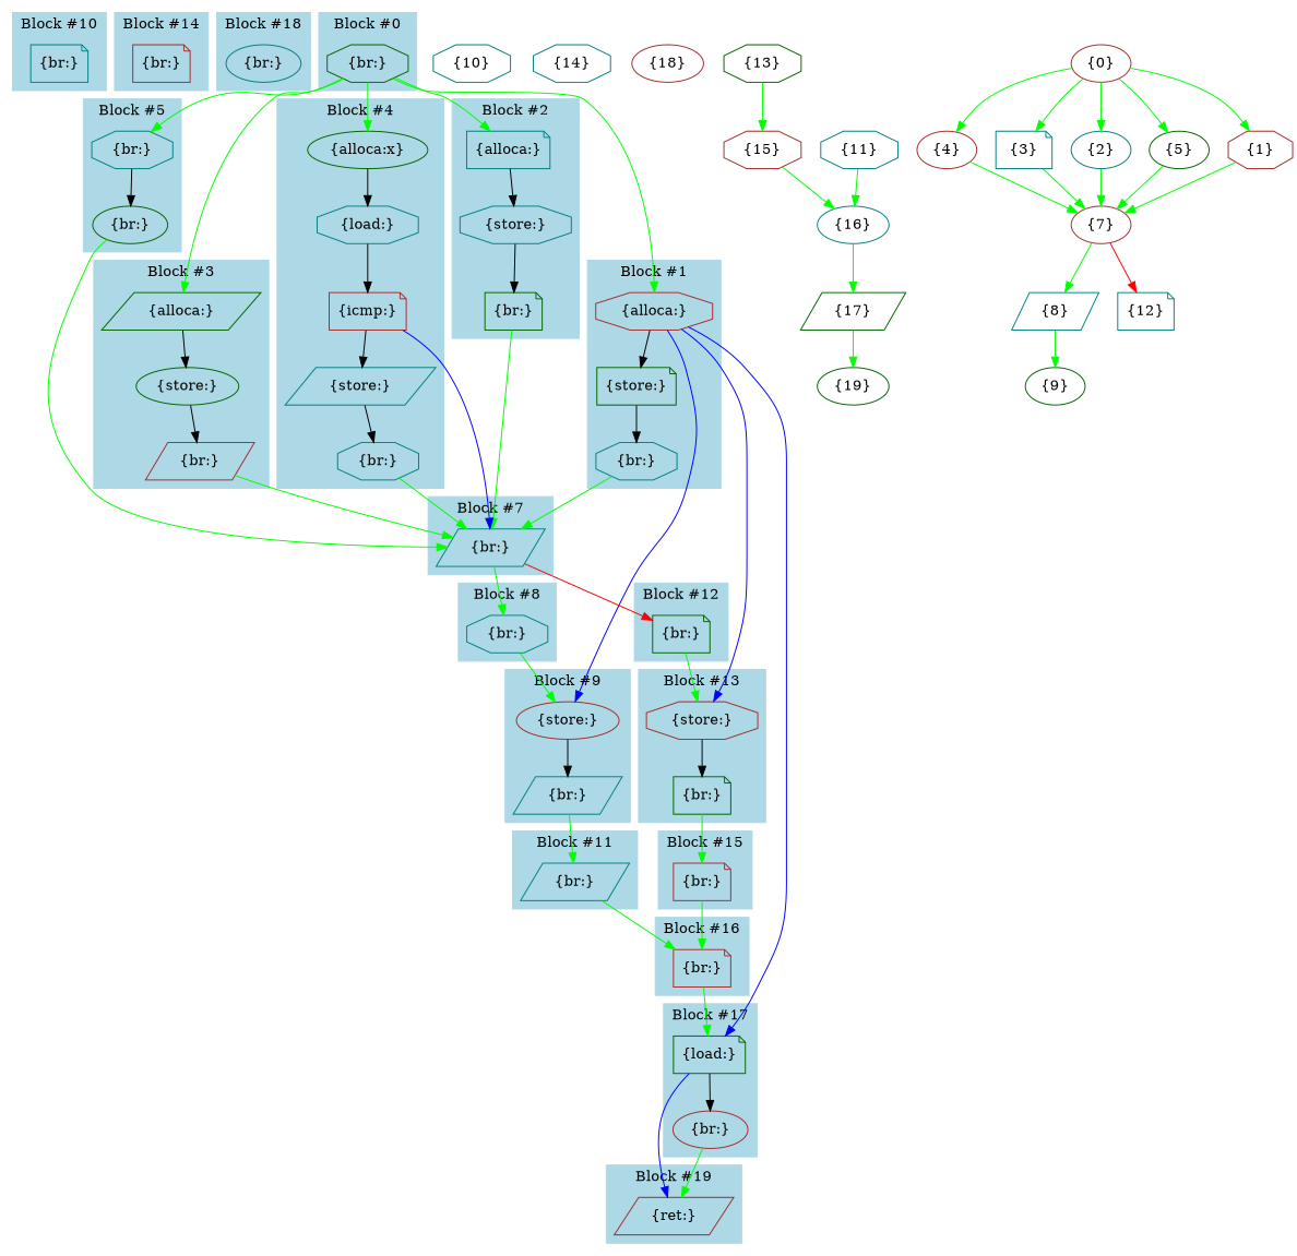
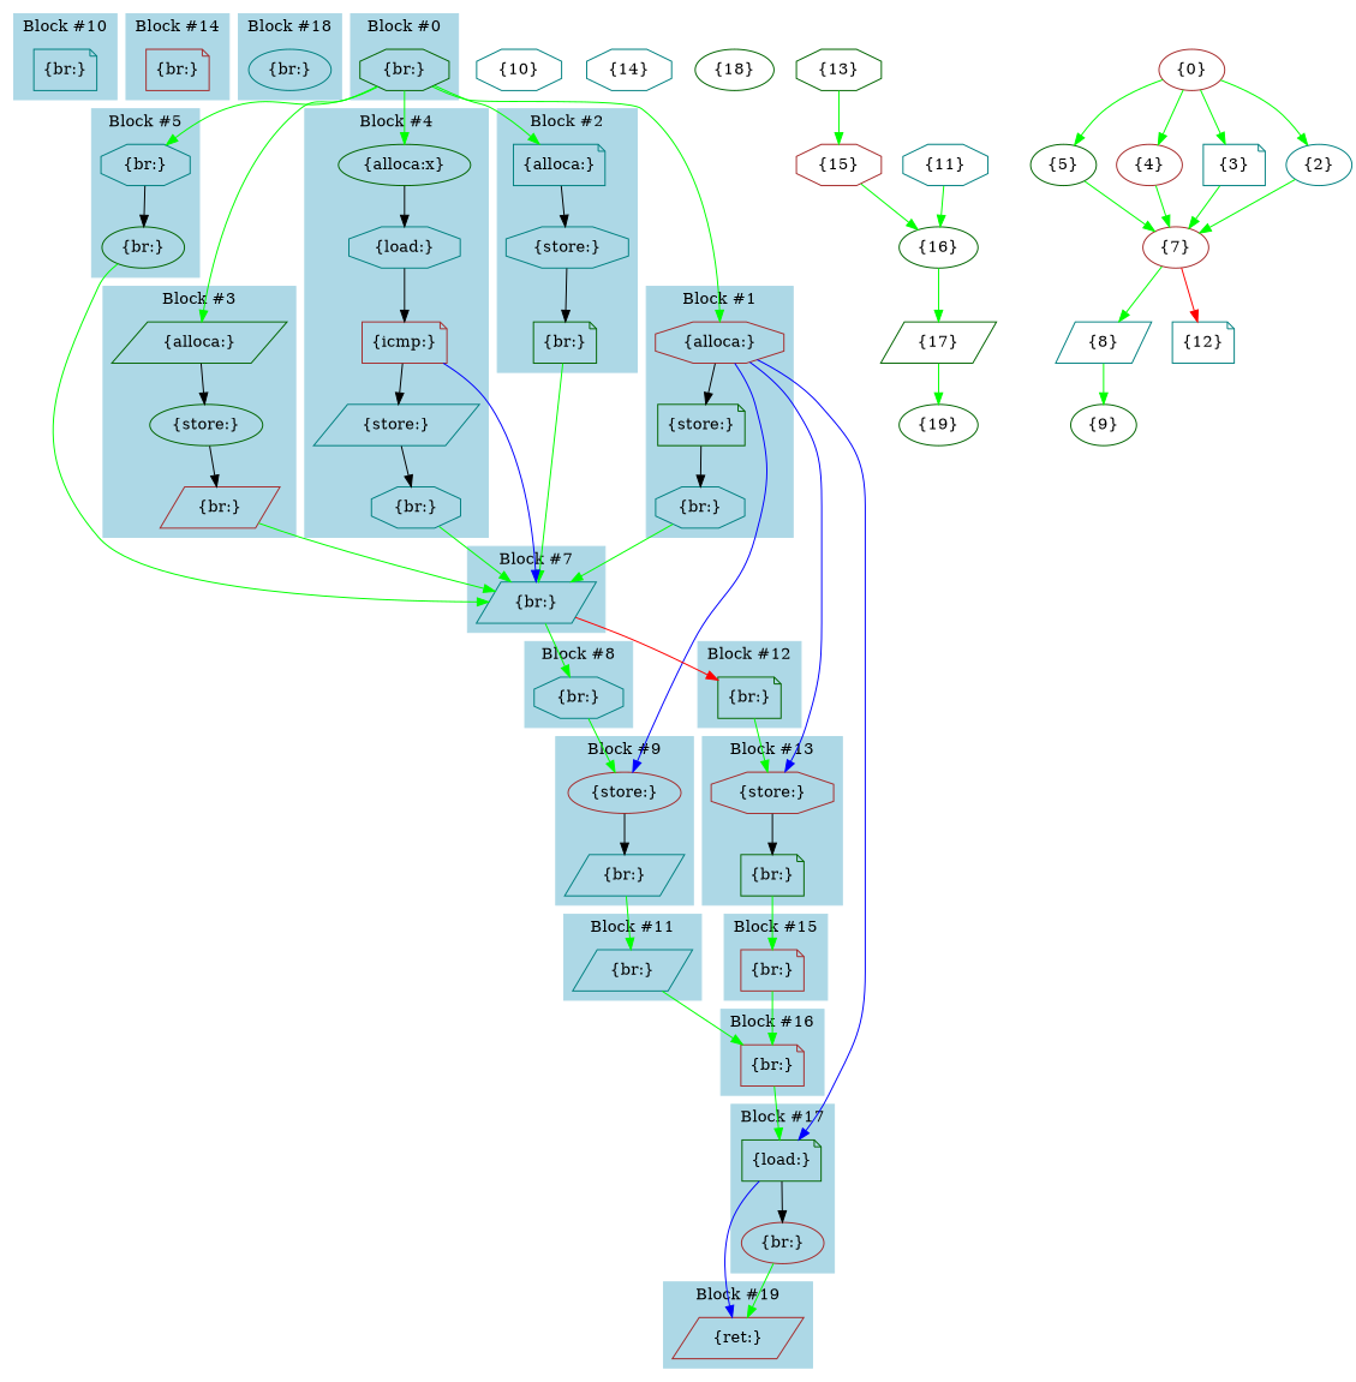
  digraph {
    compound=true
    node [color=teal shape=ellipse]
    edge [color=green]
    n1 [label="{br:}" shape=note]
    n2 [color=brown label="{br:}" shape=note]
    n3 [label="{br:}"]
    n4 [color=brown label="{ret:}" shape=parallelogram]
    n5 [color=brown label="{br:}" shape=note]
    n6 [color=darkgreen label="{load:}" shape=note]
    n7 [color=brown label="{br:}"]
    n8 [color=brown label="{br:}" shape=note]
    n9 [color=brown label="{store:}"]
    n10 [label="{br:}" shape=parallelogram]
    n11 [color=darkgreen label="{alloca:}" shape=parallelogram]
    n12 [color=darkgreen label="{store:}"]
    n13 [color=brown label="{br:}" shape=parallelogram]
    n14 [label="{alloca:}" shape=note]
    n15 [label="{store:}" shape=octagon]
    n16 [color=darkgreen label="{br:}" shape=note]
    n17 [label="{br:}" shape=octagon]
    n18 [color=darkgreen label="{br:}"]
    n19 [color=brown label="{alloca:}" shape=octagon]
    n20 [color=darkgreen label="{store:}" shape=note]
    n21 [label="{br:}" shape=octagon]
    n22 [color=darkgreen label="{br:}" shape=octagon]
    n23 [color=brown label="{store:}" shape=octagon]
    n24 [color=darkgreen label="{br:}" shape=note]
    n25 [label="{br:}" shape=octagon]
    n26 [color=darkgreen label="{alloca:x}"]
    n27 [label="{load:}" shape=octagon]
    n28 [color=brown label="{icmp:}" shape=note]
    n29 [label="{store:}" shape=parallelogram]
    n30 [label="{br:}" shape=octagon]
    n31 [label="{br:}" shape=parallelogram]
    n32 [color=darkgreen label="{br:}" shape=note]
    n33 [label="{br:}" shape=parallelogram]
    n34 [label="{10}" shape=octagon]
    n35 [label="{14}" shape=octagon]
-   n36 [color=brown label="{18}"]
+   n36 [color=darkgreen label="{18}"]
    n37 [color=darkgreen label="{19}"]
-   n38 [label="{16}"]
+   n38 [color=darkgreen label="{16}"]
    n39 [color=darkgreen label="{17}" shape=parallelogram]
    n40 [color=brown label="{15}" shape=octagon]
    n41 [color=darkgreen label="{9}"]
    n42 [label="{11}" shape=octagon]
    n43 [label="{3}" shape=note]
    n44 [color=brown label="{7}"]
    n45 [label="{8}" shape=parallelogram]
    n46 [label="{12}" shape=note]
    n47 [label="{2}"]
    n48 [color=darkgreen label="{5}"]
    n49 [color=brown label="{0}"]
-   n50 [color=brown label="{1}" shape=octagon]
    n51 [color=brown label="{4}"]
    n52 [color=darkgreen label="{13}" shape=octagon]
    subgraph cluster_1 {
      color=lightblue
      label="Block #6"
      style=filled
    }
    subgraph cluster_2 {
      color=lightblue
      label="Block #10"
      style=filled
      n1
    }
    subgraph cluster_3 {
      color=lightblue
      label="Block #14"
      style=filled
      n2
    }
    subgraph cluster_4 {
      color=lightblue
      label="Block #18"
      style=filled
      n3
    }
    subgraph cluster_5 {
      color=lightblue
      label="Block #19"
      style=filled
      n4
    }
    subgraph cluster_6 {
      color=lightblue
      label="Block #16"
      style=filled
      n5
    }
    subgraph cluster_7 {
      color=lightblue
      label="Block #17"
      style=filled
      n6
      n7
    }
    subgraph cluster_8 {
      color=lightblue
      label="Block #15"
      style=filled
      n8
    }
    subgraph cluster_9 {
      color=lightblue
      label="Block #9"
      style=filled
      n9
      n10
    }
    subgraph cluster_10 {
      color=lightblue
      label="Block #3"
      style=filled
      n11
      n12
      n13
    }
    subgraph cluster_11 {
      color=lightblue
      label="Block #2"
      style=filled
      n14
      n15
      n16
    }
    subgraph cluster_12 {
      color=lightblue
      label="Block #5"
      style=filled
      n17
      n18
    }
    subgraph cluster_13 {
      color=lightblue
      label="Block #1"
      style=filled
      n19
      n20
      n21
    }
    subgraph cluster_14 {
      color=lightblue
      label="Block #0"
      style=filled
      n22
    }
    subgraph cluster_15 {
      color=lightblue
      label="Block #13"
      style=filled
      n23
      n24
    }
    subgraph cluster_16 {
      color=lightblue
      label="Block #8"
      style=filled
      n25
    }
    subgraph cluster_17 {
      color=lightblue
      label="Block #4"
      style=filled
      n26
      n27
      n28
      n29
      n30
    }
    subgraph cluster_18 {
      color=lightblue
      label="Block #7"
      style=filled
      n31
    }
    subgraph cluster_19 {
      color=lightblue
      label="Block #12"
      style=filled
      n32
    }
    subgraph cluster_20 {
      color=lightblue
      label="Block #11"
      style=filled
      n33
    }
    n5 -> n6
    n6 -> n4 [color=blue]
    n6 -> n7 [color=black]
    n7 -> n4
    n8 -> n5
    n9 -> n10 [color=black]
    n10 -> n33
    n11 -> n12 [color=black]
    n12 -> n13 [color=black]
    n13 -> n31
    n14 -> n15 [color=black]
    n15 -> n16 [color=black]
    n16 -> n31
    n17 -> n18 [color=black]
    n18 -> n31
    n19 -> n6 [color=blue]
    n19 -> n9 [color=blue]
    n19 -> n20 [color=black]
    n19 -> n23 [color=blue]
    n20 -> n21 [color=black]
    n21 -> n31
    n22 -> n11
    n22 -> n14
    n22 -> n17
    n22 -> n19
    n22 -> n26
    n23 -> n24 [color=black]
    n24 -> n8
    n25 -> n9
    n26 -> n27 [color=black]
    n27 -> n28 [color=black]
    n28 -> n29 [color=black]
    n28 -> n31 [color=blue]
    n29 -> n30 [color=black]
    n30 -> n31
    n31 -> n25
    n31 -> n32 [color=red]
    n32 -> n23
    n33 -> n5
    n38 -> n39
    n39 -> n37
    n40 -> n38
    n42 -> n38
    n43 -> n44
    n44 -> n45
    n44 -> n46 [color=red]
    n45 -> n41
    n47 -> n44
    n48 -> n44
    n49 -> n43
    n49 -> n47
    n49 -> n48
-   n49 -> n50
    n49 -> n51
-   n50 -> n44
    n51 -> n44
    n52 -> n40
  }
